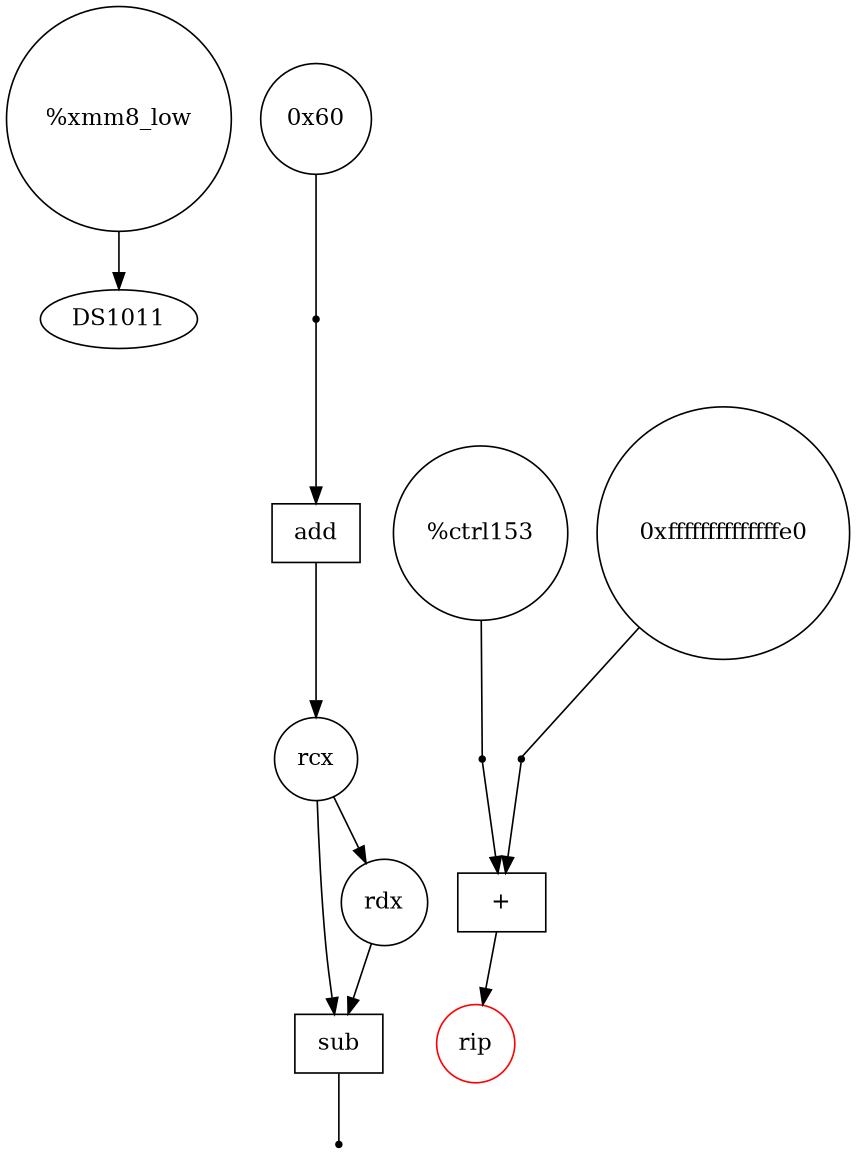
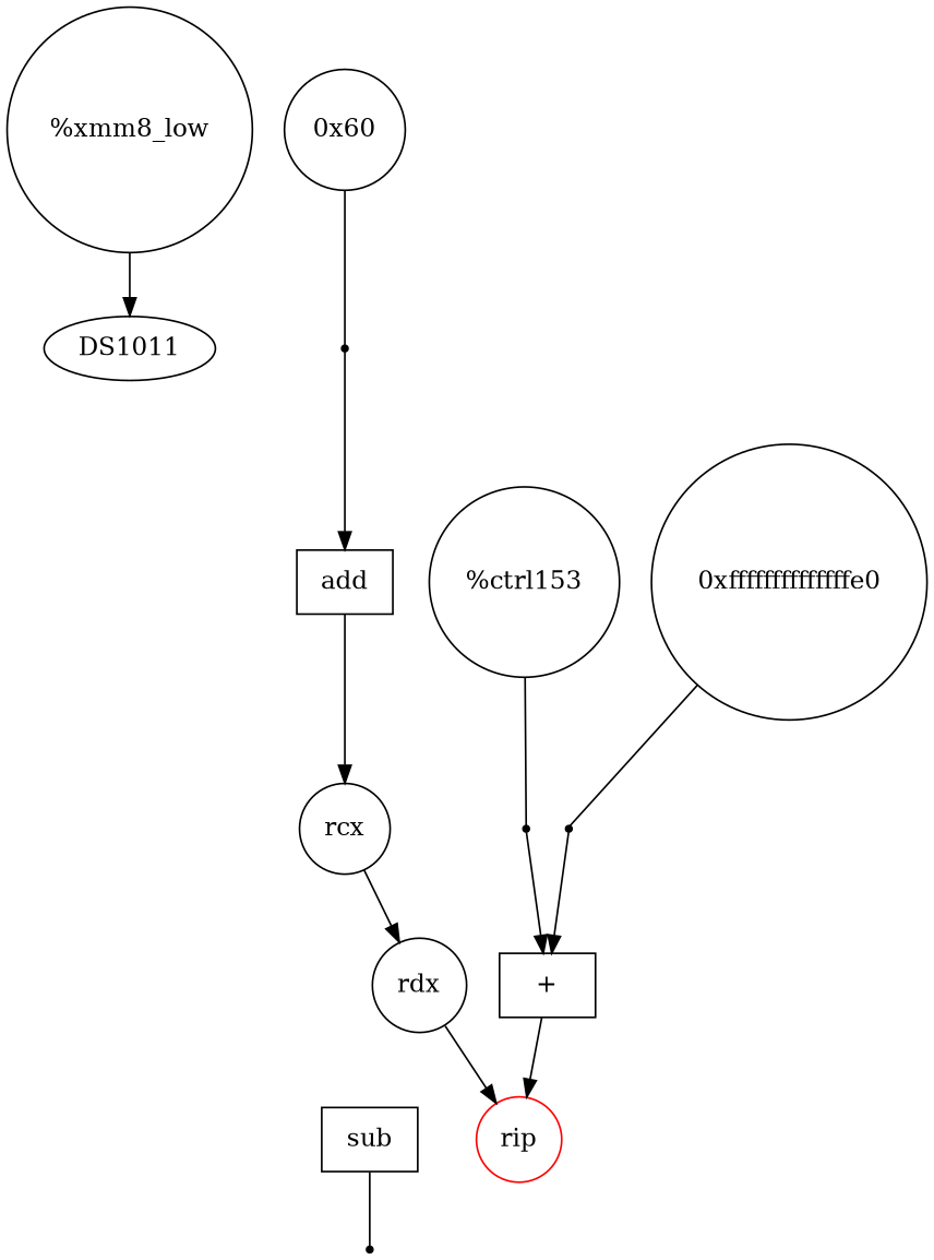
  digraph {
    node [shape=circle]
    n1 [label="%xmm8_low"]
    n2 [label=DS1011 shape=""]
    n3 [label="0x60"]
    n4 [label=t1 shape=point]
    n5 [label=add shape=box]
    n6 [label=rcx]
    n7 [label=sub shape=box]
    n8 [label=rdx]
    n9 [label=t0 shape=point]
    n10 [label=t1 shape=point]
    n11 [label="+" shape=box]
    n12 [color=red label=rip]
    n13 [label="%ctrl153"]
    n14 [label="0xffffffffffffffe0"]
    n15 [label=t2 shape=point]
    n1 -> n2
    n3 -> n4 [dir=none]
    n4 -> n5
    n5 -> n6
-   n6 -> n7
    n6 -> n8
    n7 -> n9 [dir=none]
-   n8 -> n7
+   n8 -> n12
    n10 -> n11
    n11 -> n12
    n13 -> n10 [dir=none]
    n14 -> n15 [dir=none]
    n15 -> n11
  }
